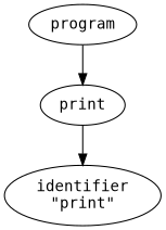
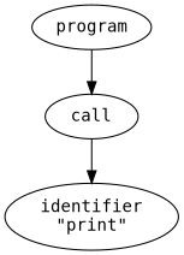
  digraph {
    node [fontname=Monospace]
    n1 [label=program]
-   n2 [label=print]
+   n2 [label=call]
    n3 [label="identifier\n\"print\""]
    n1 -> n2
    n2 -> n3
  }
